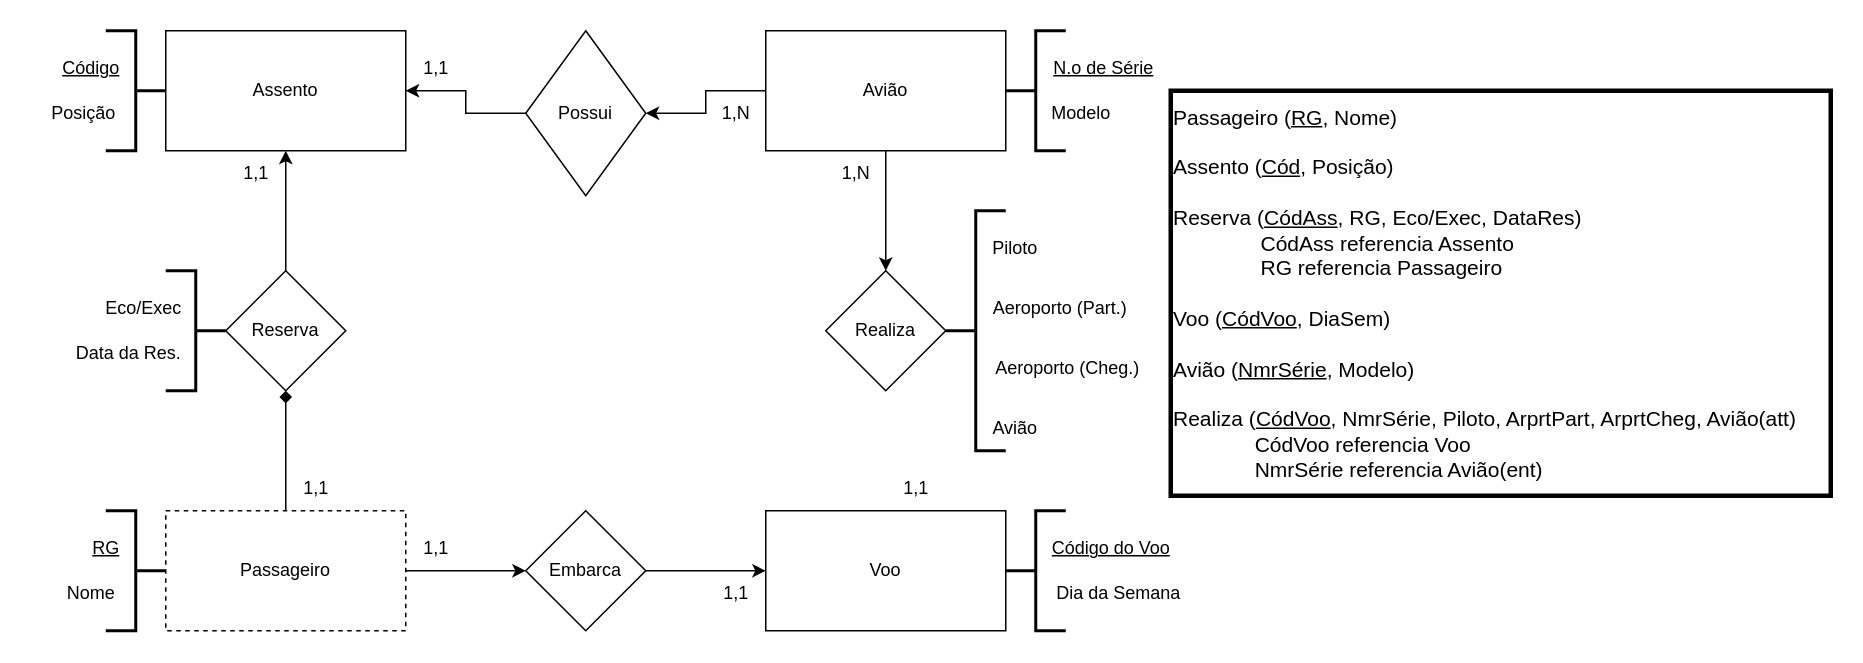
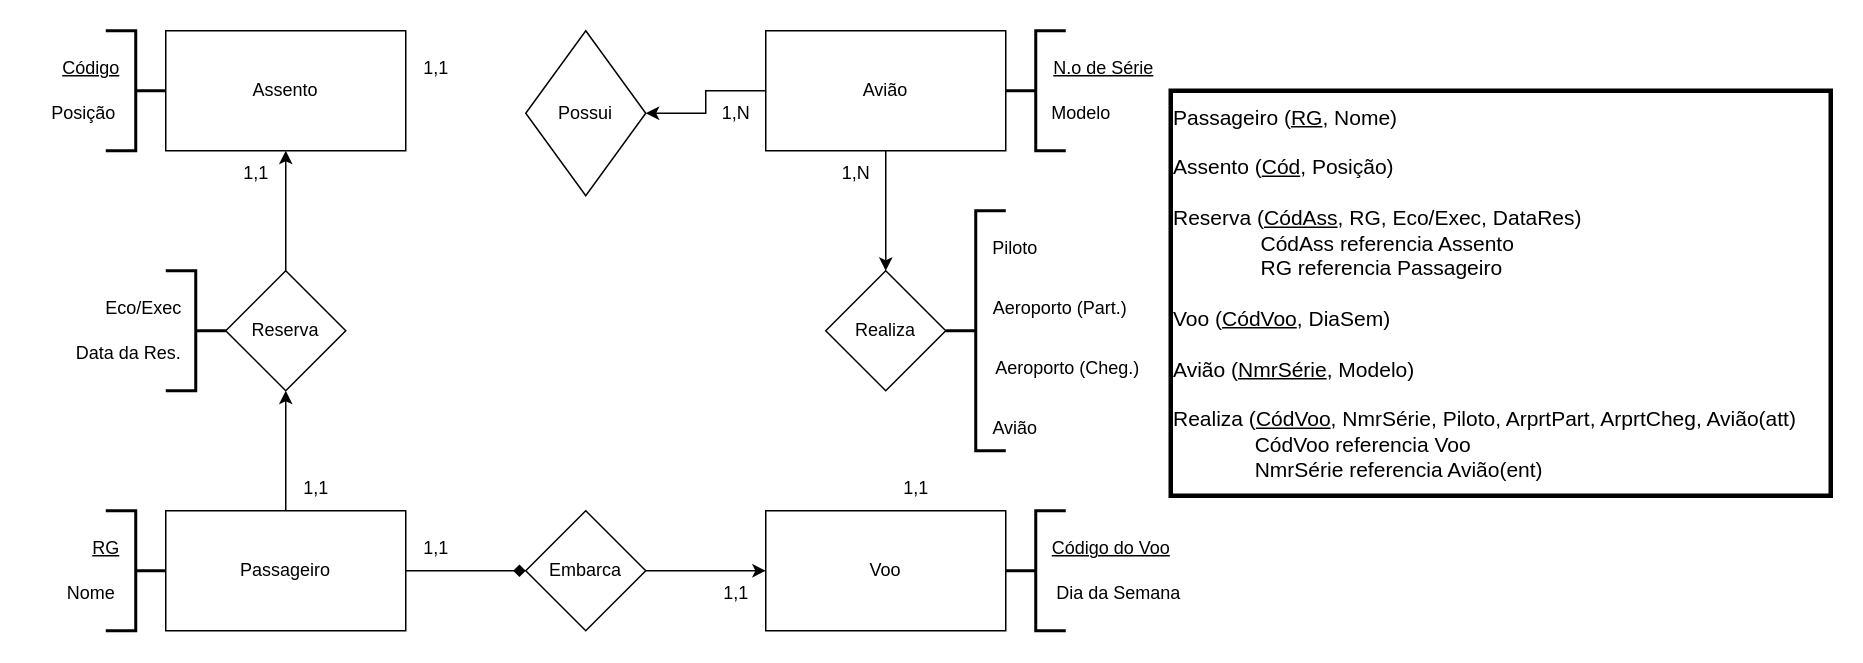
  <mxCell id="0" />
  <mxCell id="1" parent="0" />
- <mxCell id="2" style="edgeStyle=orthogonalEdgeStyle;rounded=0;orthogonalLoop=1;jettySize=auto;html=1;entryX=0.5;entryY=1;entryDx=0;entryDy=0;endArrow=diamond;" edge="1" parent="1" source="4" target="14"><mxGeometry relative="1" as="geometry" /></mxCell>
- <mxCell id="3" style="edgeStyle=orthogonalEdgeStyle;rounded=0;orthogonalLoop=1;jettySize=auto;html=1;entryX=0;entryY=0.5;entryDx=0;entryDy=0;" edge="1" parent="1" source="4" target="16"><mxGeometry relative="1" as="geometry" /></mxCell>
- <mxCell id="4" value="Passageiro" style="rounded=0;whiteSpace=wrap;html=1;dashed=1;" vertex="1" parent="1"><mxGeometry x="110" y="340" width="160" height="80" as="geometry" /></mxCell>
+ <mxCell id="2" style="edgeStyle=orthogonalEdgeStyle;rounded=0;orthogonalLoop=1;jettySize=auto;html=1;entryX=0.5;entryY=1;entryDx=0;entryDy=0;" edge="1" parent="1" source="4" target="14"><mxGeometry relative="1" as="geometry" /></mxCell>
+ <mxCell id="3" style="edgeStyle=orthogonalEdgeStyle;rounded=0;orthogonalLoop=1;jettySize=auto;html=1;entryX=0;entryY=0.5;entryDx=0;entryDy=0;endArrow=diamond;" edge="1" parent="1" source="4" target="16"><mxGeometry relative="1" as="geometry" /></mxCell>
+ <mxCell id="4" value="Passageiro" style="rounded=0;whiteSpace=wrap;html=1;" vertex="1" parent="1"><mxGeometry x="110" y="340" width="160" height="80" as="geometry" /></mxCell>
  <mxCell id="5" style="edgeStyle=orthogonalEdgeStyle;rounded=0;orthogonalLoop=1;jettySize=auto;html=1;entryX=1;entryY=0.5;entryDx=0;entryDy=0;" edge="1" parent="1" source="7" target="11"><mxGeometry relative="1" as="geometry" /></mxCell>
  <mxCell id="6" style="edgeStyle=orthogonalEdgeStyle;rounded=0;orthogonalLoop=1;jettySize=auto;html=1;entryX=0.5;entryY=0;entryDx=0;entryDy=0;" edge="1" parent="1" source="7" target="12"><mxGeometry relative="1" as="geometry" /></mxCell>
  <mxCell id="7" value="Avião" style="rounded=0;whiteSpace=wrap;html=1;" vertex="1" parent="1"><mxGeometry x="510" y="20" width="160" height="80" as="geometry" /></mxCell>
  <mxCell id="8" value="Assento" style="rounded=0;whiteSpace=wrap;html=1;" vertex="1" parent="1"><mxGeometry x="110" y="20" width="160" height="80" as="geometry" /></mxCell>
  <mxCell id="9" value="Voo" style="rounded=0;whiteSpace=wrap;html=1;" vertex="1" parent="1"><mxGeometry x="510" y="340" width="160" height="80" as="geometry" /></mxCell>
- <mxCell id="10" style="edgeStyle=orthogonalEdgeStyle;rounded=0;orthogonalLoop=1;jettySize=auto;html=1;entryX=1;entryY=0.5;entryDx=0;entryDy=0;" edge="1" parent="1" source="11" target="8"><mxGeometry relative="1" as="geometry" /></mxCell>
  <mxCell id="11" value="Possui" style="rhombus;whiteSpace=wrap;html=1;" vertex="1" parent="1"><mxGeometry x="350" y="20" width="80" height="110" as="geometry" /></mxCell>
  <mxCell id="12" value="Realiza" style="rhombus;whiteSpace=wrap;html=1;" vertex="1" parent="1"><mxGeometry x="550" y="180" width="80" height="80" as="geometry" /></mxCell>
  <mxCell id="13" style="edgeStyle=orthogonalEdgeStyle;rounded=0;orthogonalLoop=1;jettySize=auto;html=1;entryX=0.5;entryY=1;entryDx=0;entryDy=0;" edge="1" parent="1" source="14" target="8"><mxGeometry relative="1" as="geometry" /></mxCell>
  <mxCell id="14" value="Reserva" style="rhombus;whiteSpace=wrap;html=1;" vertex="1" parent="1"><mxGeometry x="150" y="180" width="80" height="80" as="geometry" /></mxCell>
  <mxCell id="15" style="edgeStyle=orthogonalEdgeStyle;rounded=0;orthogonalLoop=1;jettySize=auto;html=1;entryX=0;entryY=0.5;entryDx=0;entryDy=0;" edge="1" parent="1" source="16" target="9"><mxGeometry relative="1" as="geometry" /></mxCell>
  <mxCell id="16" value="Embarca" style="rhombus;whiteSpace=wrap;html=1;" vertex="1" parent="1"><mxGeometry x="350" y="340" width="80" height="80" as="geometry" /></mxCell>
  <mxCell id="17" value="1,1" style="text;html=1;align=center;verticalAlign=middle;resizable=0;points=[];autosize=1;strokeColor=none;fillColor=none;" vertex="1" parent="1"><mxGeometry x="190" y="310" width="40" height="30" as="geometry" /></mxCell>
  <mxCell id="18" value="1,1" style="text;html=1;align=center;verticalAlign=middle;resizable=0;points=[];autosize=1;strokeColor=none;fillColor=none;" vertex="1" parent="1"><mxGeometry x="150" y="100" width="40" height="30" as="geometry" /></mxCell>
  <mxCell id="19" value="1,1" style="text;html=1;align=center;verticalAlign=middle;resizable=0;points=[];autosize=1;strokeColor=none;fillColor=none;" vertex="1" parent="1"><mxGeometry x="270" y="30" width="40" height="30" as="geometry" /></mxCell>
  <mxCell id="20" value="1,N" style="text;html=1;align=center;verticalAlign=middle;resizable=0;points=[];autosize=1;strokeColor=none;fillColor=none;" vertex="1" parent="1"><mxGeometry x="470" y="60" width="40" height="30" as="geometry" /></mxCell>
  <mxCell id="21" value="1,1" style="text;html=1;align=center;verticalAlign=middle;resizable=0;points=[];autosize=1;strokeColor=none;fillColor=none;" vertex="1" parent="1"><mxGeometry x="590" y="310" width="40" height="30" as="geometry" /></mxCell>
  <mxCell id="22" value="1,N" style="text;html=1;align=center;verticalAlign=middle;resizable=0;points=[];autosize=1;strokeColor=none;fillColor=none;" vertex="1" parent="1"><mxGeometry x="550" y="100" width="40" height="30" as="geometry" /></mxCell>
  <mxCell id="23" value="" style="strokeWidth=2;html=1;shape=mxgraph.flowchart.annotation_2;align=left;labelPosition=right;pointerEvents=1;rotation=-180;" vertex="1" parent="1"><mxGeometry x="70" y="340" width="40" height="80" as="geometry" /></mxCell>
  <mxCell id="24" value="&lt;u&gt;RG&lt;/u&gt;" style="text;html=1;align=center;verticalAlign=middle;resizable=0;points=[];autosize=1;strokeColor=none;fillColor=none;" vertex="1" parent="1"><mxGeometry x="50" y="350" width="40" height="30" as="geometry" /></mxCell>
  <mxCell id="25" value="Nome" style="text;html=1;align=center;verticalAlign=middle;resizable=0;points=[];autosize=1;strokeColor=none;fillColor=none;" vertex="1" parent="1"><mxGeometry x="30" y="380" width="60" height="30" as="geometry" /></mxCell>
  <mxCell id="26" value="" style="strokeWidth=2;html=1;shape=mxgraph.flowchart.annotation_2;align=left;labelPosition=right;pointerEvents=1;rotation=0;" vertex="1" parent="1"><mxGeometry x="670" y="20" width="40" height="80" as="geometry" /></mxCell>
  <mxCell id="27" value="&lt;u&gt;N.o de Série&lt;/u&gt;" style="text;html=1;align=center;verticalAlign=middle;resizable=0;points=[];autosize=1;strokeColor=none;fillColor=none;" vertex="1" parent="1"><mxGeometry x="690" y="30" width="90" height="30" as="geometry" /></mxCell>
  <mxCell id="28" value="Modelo" style="text;html=1;align=center;verticalAlign=middle;resizable=0;points=[];autosize=1;strokeColor=none;fillColor=none;" vertex="1" parent="1"><mxGeometry x="690" y="60" width="60" height="30" as="geometry" /></mxCell>
  <mxCell id="29" value="" style="strokeWidth=2;html=1;shape=mxgraph.flowchart.annotation_2;align=left;labelPosition=right;pointerEvents=1;rotation=-180;" vertex="1" parent="1"><mxGeometry x="70" y="20" width="40" height="80" as="geometry" /></mxCell>
  <mxCell id="30" value="&lt;u&gt;Código&lt;/u&gt;" style="text;html=1;align=center;verticalAlign=middle;resizable=0;points=[];autosize=1;strokeColor=none;fillColor=none;" vertex="1" parent="1"><mxGeometry x="30" y="30" width="60" height="30" as="geometry" /></mxCell>
  <mxCell id="31" value="Posição" style="text;html=1;align=center;verticalAlign=middle;resizable=0;points=[];autosize=1;strokeColor=none;fillColor=none;" vertex="1" parent="1"><mxGeometry x="20" y="60" width="70" height="30" as="geometry" /></mxCell>
  <mxCell id="32" value="" style="strokeWidth=2;html=1;shape=mxgraph.flowchart.annotation_2;align=left;labelPosition=right;pointerEvents=1;rotation=0;" vertex="1" parent="1"><mxGeometry x="670" y="340" width="40" height="80" as="geometry" /></mxCell>
  <mxCell id="33" value="&lt;u&gt;Código do Voo&lt;/u&gt;" style="text;html=1;align=center;verticalAlign=middle;resizable=0;points=[];autosize=1;strokeColor=none;fillColor=none;" vertex="1" parent="1"><mxGeometry x="690" y="350" width="100" height="30" as="geometry" /></mxCell>
  <mxCell id="34" value="Dia da Semana" style="text;html=1;align=center;verticalAlign=middle;resizable=0;points=[];autosize=1;strokeColor=none;fillColor=none;" vertex="1" parent="1"><mxGeometry x="690" y="380" width="110" height="30" as="geometry" /></mxCell>
  <mxCell id="35" value="" style="strokeWidth=2;html=1;shape=mxgraph.flowchart.annotation_2;align=left;labelPosition=right;pointerEvents=1;rotation=0;" vertex="1" parent="1"><mxGeometry x="630" y="140" width="40" height="160" as="geometry" /></mxCell>
  <mxCell id="36" value="Piloto" style="text;html=1;align=center;verticalAlign=middle;resizable=0;points=[];autosize=1;strokeColor=none;fillColor=none;" vertex="1" parent="1"><mxGeometry x="651" y="150" width="50" height="30" as="geometry" /></mxCell>
  <mxCell id="37" value="Aeroporto (Part.)" style="text;html=1;align=center;verticalAlign=middle;resizable=0;points=[];autosize=1;strokeColor=none;fillColor=none;" vertex="1" parent="1"><mxGeometry x="651" y="190" width="110" height="30" as="geometry" /></mxCell>
  <mxCell id="38" value="Avião" style="text;html=1;align=center;verticalAlign=middle;resizable=0;points=[];autosize=1;strokeColor=none;fillColor=none;" vertex="1" parent="1"><mxGeometry x="651" y="270" width="50" height="30" as="geometry" /></mxCell>
  <mxCell id="39" value="Aeroporto (Cheg.)" style="text;html=1;align=center;verticalAlign=middle;resizable=0;points=[];autosize=1;strokeColor=none;fillColor=none;" vertex="1" parent="1"><mxGeometry x="651" y="230" width="120" height="30" as="geometry" /></mxCell>
  <mxCell id="40" value="1,1" style="text;html=1;align=center;verticalAlign=middle;resizable=0;points=[];autosize=1;strokeColor=none;fillColor=none;" vertex="1" parent="1"><mxGeometry x="270" y="350" width="40" height="30" as="geometry" /></mxCell>
  <mxCell id="41" value="1,1" style="text;html=1;align=center;verticalAlign=middle;resizable=0;points=[];autosize=1;strokeColor=none;fillColor=none;" vertex="1" parent="1"><mxGeometry x="470" y="380" width="40" height="30" as="geometry" /></mxCell>
  <mxCell id="42" value="" style="strokeWidth=2;html=1;shape=mxgraph.flowchart.annotation_2;align=left;labelPosition=right;pointerEvents=1;rotation=-180;" vertex="1" parent="1"><mxGeometry x="110" y="180" width="40" height="80" as="geometry" /></mxCell>
  <mxCell id="43" value="Eco/Exec" style="text;html=1;align=center;verticalAlign=middle;resizable=0;points=[];autosize=1;strokeColor=none;fillColor=none;" vertex="1" parent="1"><mxGeometry x="60" y="190" width="70" height="30" as="geometry" /></mxCell>
  <mxCell id="44" value="Data da Res." style="text;html=1;align=center;verticalAlign=middle;resizable=0;points=[];autosize=1;strokeColor=none;fillColor=none;" vertex="1" parent="1"><mxGeometry x="40" y="220" width="90" height="30" as="geometry" /></mxCell>
  <mxCell id="45" value="Passageiro (&lt;u style=&quot;font-size: 14px;&quot;&gt;RG&lt;/u&gt;, Nome)&lt;div style=&quot;font-size: 14px;&quot;&gt;&lt;br style=&quot;font-size: 14px;&quot;&gt;&lt;div style=&quot;font-size: 14px;&quot;&gt;Assento (&lt;u style=&quot;font-size: 14px;&quot;&gt;Cód&lt;/u&gt;, Posição)&lt;/div&gt;&lt;div style=&quot;font-size: 14px;&quot;&gt;&lt;br style=&quot;font-size: 14px;&quot;&gt;&lt;/div&gt;&lt;div style=&quot;font-size: 14px;&quot;&gt;Reserva (&lt;u style=&quot;font-size: 14px;&quot;&gt;CódAss&lt;/u&gt;, RG, Eco/Exec, DataRes)&lt;/div&gt;&lt;/div&gt;&lt;div style=&quot;font-size: 14px;&quot;&gt;&amp;nbsp; &amp;nbsp; &amp;nbsp; &amp;nbsp; &amp;nbsp; &amp;nbsp; &amp;nbsp; &amp;nbsp;CódAss referencia Assento&lt;/div&gt;&lt;div style=&quot;font-size: 14px;&quot;&gt;&amp;nbsp; &amp;nbsp; &amp;nbsp; &amp;nbsp; &amp;nbsp; &amp;nbsp; &amp;nbsp; &amp;nbsp;RG referencia Passageiro&lt;/div&gt;&lt;div style=&quot;font-size: 14px;&quot;&gt;&lt;br style=&quot;font-size: 14px;&quot;&gt;&lt;/div&gt;&lt;div style=&quot;font-size: 14px;&quot;&gt;Voo (&lt;u style=&quot;font-size: 14px;&quot;&gt;CódVoo&lt;/u&gt;, DiaSem)&lt;/div&gt;&lt;div style=&quot;font-size: 14px;&quot;&gt;&lt;br style=&quot;font-size: 14px;&quot;&gt;&lt;/div&gt;&lt;div style=&quot;font-size: 14px;&quot;&gt;Avião (&lt;u style=&quot;font-size: 14px;&quot;&gt;NmrSérie&lt;/u&gt;, Modelo)&lt;/div&gt;&lt;div style=&quot;font-size: 14px;&quot;&gt;&lt;br style=&quot;font-size: 14px;&quot;&gt;&lt;/div&gt;&lt;div style=&quot;font-size: 14px;&quot;&gt;Realiza (&lt;u style=&quot;font-size: 14px;&quot;&gt;CódVoo&lt;/u&gt;&lt;span style=&quot;font-size: 14px;&quot;&gt;, NmrSérie, Piloto, ArprtPart, ArprtCheg, Avião(att)&lt;/span&gt;&lt;/div&gt;&lt;div style=&quot;font-size: 14px;&quot;&gt;&lt;span style=&quot;font-size: 14px;&quot;&gt;&amp;nbsp; &amp;nbsp; &amp;nbsp; &amp;nbsp; &amp;nbsp; &amp;nbsp; &amp;nbsp; CódVoo referencia Voo&lt;/span&gt;&lt;/div&gt;&lt;div style=&quot;font-size: 14px;&quot;&gt;&lt;span style=&quot;font-size: 14px;&quot;&gt;&amp;nbsp; &amp;nbsp; &amp;nbsp; &amp;nbsp; &amp;nbsp; &amp;nbsp; &amp;nbsp; NmrSérie referencia Avião(ent)&lt;/span&gt;&lt;/div&gt;" style="text;html=1;align=left;verticalAlign=middle;resizable=0;points=[];autosize=1;strokeColor=default;fillColor=none;fontSize=14;strokeWidth=3;perimeterSpacing=24;" vertex="1" parent="1"><mxGeometry x="780" y="60" width="440" height="270" as="geometry" /></mxCell>
